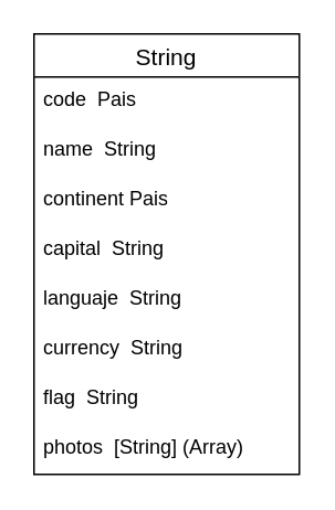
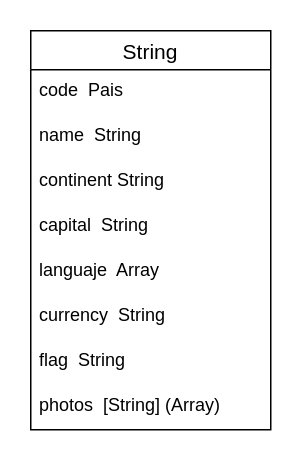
  <mxCell id="0" />
  <mxCell id="1" parent="0" />
  <mxCell id="2" value="String" style="swimlane;fontStyle=0;childLayout=stackLayout;horizontal=1;startSize=26;horizontalStack=0;resizeParent=1;resizeParentMax=0;resizeLast=0;collapsible=1;marginBottom=0;align=center;fontSize=14;" parent="1" vertex="1"><mxGeometry x="20" y="20" width="160" height="266" as="geometry" /></mxCell>
  <mxCell id="3" value="code&amp;nbsp; Pais" style="text;strokeColor=none;fillColor=none;spacingLeft=4;spacingRight=4;overflow=hidden;rotatable=0;points=[[0,0.5],[1,0.5]];portConstraint=eastwest;fontSize=12;whiteSpace=wrap;html=1;" parent="2" vertex="1"><mxGeometry y="26" width="160" height="30" as="geometry" /></mxCell>
  <mxCell id="4" value="name&amp;nbsp; String" style="text;strokeColor=none;fillColor=none;spacingLeft=4;spacingRight=4;overflow=hidden;rotatable=0;points=[[0,0.5],[1,0.5]];portConstraint=eastwest;fontSize=12;whiteSpace=wrap;html=1;" parent="2" vertex="1"><mxGeometry y="56" width="160" height="30" as="geometry" /></mxCell>
- <mxCell id="5" value="continent Pais" style="text;strokeColor=none;fillColor=none;spacingLeft=4;spacingRight=4;overflow=hidden;rotatable=0;points=[[0,0.5],[1,0.5]];portConstraint=eastwest;fontSize=12;whiteSpace=wrap;html=1;" parent="2" vertex="1"><mxGeometry y="86" width="160" height="30" as="geometry" /></mxCell>
+ <mxCell id="5" value="continent String" style="text;strokeColor=none;fillColor=none;spacingLeft=4;spacingRight=4;overflow=hidden;rotatable=0;points=[[0,0.5],[1,0.5]];portConstraint=eastwest;fontSize=12;whiteSpace=wrap;html=1;" parent="2" vertex="1"><mxGeometry y="86" width="160" height="30" as="geometry" /></mxCell>
  <mxCell id="6" value="capital&amp;nbsp; String" style="text;strokeColor=none;fillColor=none;spacingLeft=4;spacingRight=4;overflow=hidden;rotatable=0;points=[[0,0.5],[1,0.5]];portConstraint=eastwest;fontSize=12;whiteSpace=wrap;html=1;" parent="2" vertex="1"><mxGeometry y="116" width="160" height="30" as="geometry" /></mxCell>
- <mxCell id="7" value="languaje&amp;nbsp; String" style="text;strokeColor=none;fillColor=none;spacingLeft=4;spacingRight=4;overflow=hidden;rotatable=0;points=[[0,0.5],[1,0.5]];portConstraint=eastwest;fontSize=12;whiteSpace=wrap;html=1;" parent="2" vertex="1"><mxGeometry y="146" width="160" height="30" as="geometry" /></mxCell>
+ <mxCell id="7" value="languaje&amp;nbsp; Array" style="text;strokeColor=none;fillColor=none;spacingLeft=4;spacingRight=4;overflow=hidden;rotatable=0;points=[[0,0.5],[1,0.5]];portConstraint=eastwest;fontSize=12;whiteSpace=wrap;html=1;" parent="2" vertex="1"><mxGeometry y="146" width="160" height="30" as="geometry" /></mxCell>
  <mxCell id="8" value="currency&amp;nbsp; String" style="text;strokeColor=none;fillColor=none;spacingLeft=4;spacingRight=4;overflow=hidden;rotatable=0;points=[[0,0.5],[1,0.5]];portConstraint=eastwest;fontSize=12;whiteSpace=wrap;html=1;" parent="2" vertex="1"><mxGeometry y="176" width="160" height="30" as="geometry" /></mxCell>
  <mxCell id="9" value="flag&amp;nbsp; String" style="text;strokeColor=none;fillColor=none;spacingLeft=4;spacingRight=4;overflow=hidden;rotatable=0;points=[[0,0.5],[1,0.5]];portConstraint=eastwest;fontSize=12;whiteSpace=wrap;html=1;" parent="2" vertex="1"><mxGeometry y="206" width="160" height="30" as="geometry" /></mxCell>
  <mxCell id="10" value="photos&amp;nbsp; [String] (Array)" style="text;strokeColor=none;fillColor=none;spacingLeft=4;spacingRight=4;overflow=hidden;rotatable=0;points=[[0,0.5],[1,0.5]];portConstraint=eastwest;fontSize=12;whiteSpace=wrap;html=1;" parent="2" vertex="1"><mxGeometry y="236" width="160" height="30" as="geometry" /></mxCell>
